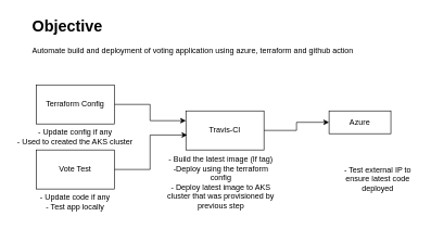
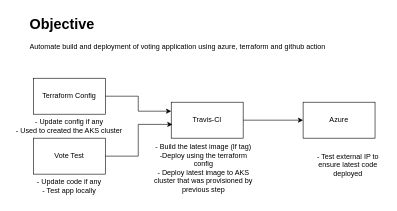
  <mxCell id="0" />
  <mxCell id="1" parent="0" />
  <mxCell id="2" value="&lt;h1&gt;Objective&lt;/h1&gt;&lt;p&gt;Automate build and deployment of voting application using azure, terraform and github action&lt;/p&gt;" style="text;html=1;strokeColor=none;fillColor=none;spacing=5;spacingTop=-20;whiteSpace=wrap;overflow=hidden;rounded=0;" parent="1" vertex="1"><mxGeometry x="44" y="20" width="590" height="80" as="geometry" /></mxCell>
  <mxCell id="3" style="edgeStyle=orthogonalEdgeStyle;rounded=0;orthogonalLoop=1;jettySize=auto;html=1;" parent="1" source="4" target="5" edge="1"><mxGeometry relative="1" as="geometry" /></mxCell>
  <mxCell id="4" value="Travis-CI" style="rounded=0;whiteSpace=wrap;html=1;" parent="1" vertex="1"><mxGeometry x="285" y="170" width="120" height="60" as="geometry" /></mxCell>
- <mxCell id="5" value="Azure" style="rounded=0;whiteSpace=wrap;html=1;" parent="1" vertex="1"><mxGeometry x="505" y="170" width="95" height="35" as="geometry" /></mxCell>
+ <mxCell id="5" value="Azure" style="rounded=0;whiteSpace=wrap;html=1;" parent="1" vertex="1"><mxGeometry x="505" y="170" width="120" height="60" as="geometry" /></mxCell>
  <mxCell id="6" value="- Build the latest image (If tag)&lt;br&gt;-Deploy using the terraform config&lt;br&gt;- Deploy latest image to AKS cluster that was provisioned by previous step" style="text;html=1;strokeColor=none;fillColor=none;align=center;verticalAlign=middle;whiteSpace=wrap;rounded=0;" parent="1" vertex="1"><mxGeometry x="254" y="230" width="170" height="100" as="geometry" /></mxCell>
  <mxCell id="7" value="- Test external IP to ensure latest code deployed" style="text;html=1;strokeColor=none;fillColor=none;align=center;verticalAlign=middle;whiteSpace=wrap;rounded=0;" parent="1" vertex="1"><mxGeometry x="520" y="240" width="120" height="70" as="geometry" /></mxCell>
  <mxCell id="8" style="edgeStyle=orthogonalEdgeStyle;rounded=0;orthogonalLoop=1;jettySize=auto;html=1;entryX=0;entryY=0.25;entryDx=0;entryDy=0;" parent="1" source="9" target="4" edge="1"><mxGeometry relative="1" as="geometry" /></mxCell>
  <mxCell id="9" value="Terraform Config" style="rounded=0;whiteSpace=wrap;html=1;" parent="1" vertex="1"><mxGeometry x="55" y="130" width="120" height="60" as="geometry" /></mxCell>
  <mxCell id="10" style="edgeStyle=orthogonalEdgeStyle;rounded=0;orthogonalLoop=1;jettySize=auto;html=1;entryX=0.017;entryY=0.617;entryDx=0;entryDy=0;entryPerimeter=0;" parent="1" source="11" target="4" edge="1"><mxGeometry relative="1" as="geometry" /></mxCell>
  <mxCell id="11" value="Vote Test" style="rounded=0;whiteSpace=wrap;html=1;" parent="1" vertex="1"><mxGeometry x="55" y="230" width="120" height="60" as="geometry" /></mxCell>
  <mxCell id="12" value="- Update code if any&lt;br&gt;- Test app locally" style="text;html=1;strokeColor=none;fillColor=none;align=center;verticalAlign=middle;whiteSpace=wrap;rounded=0;" parent="1" vertex="1"><mxGeometry x="30" y="290" width="170" height="40" as="geometry" /></mxCell>
  <mxCell id="13" value="- Update config if any&lt;br&gt;- Used to created the AKS cluster" style="text;html=1;strokeColor=none;fillColor=none;align=center;verticalAlign=middle;whiteSpace=wrap;rounded=0;" parent="1" vertex="1"><mxGeometry x="20" y="190" width="190" height="40" as="geometry" /></mxCell>
